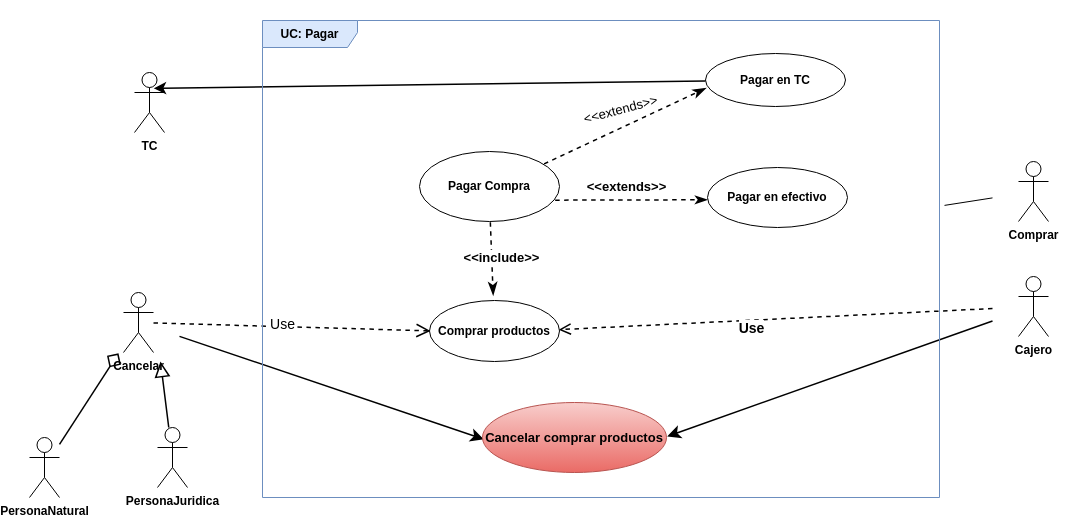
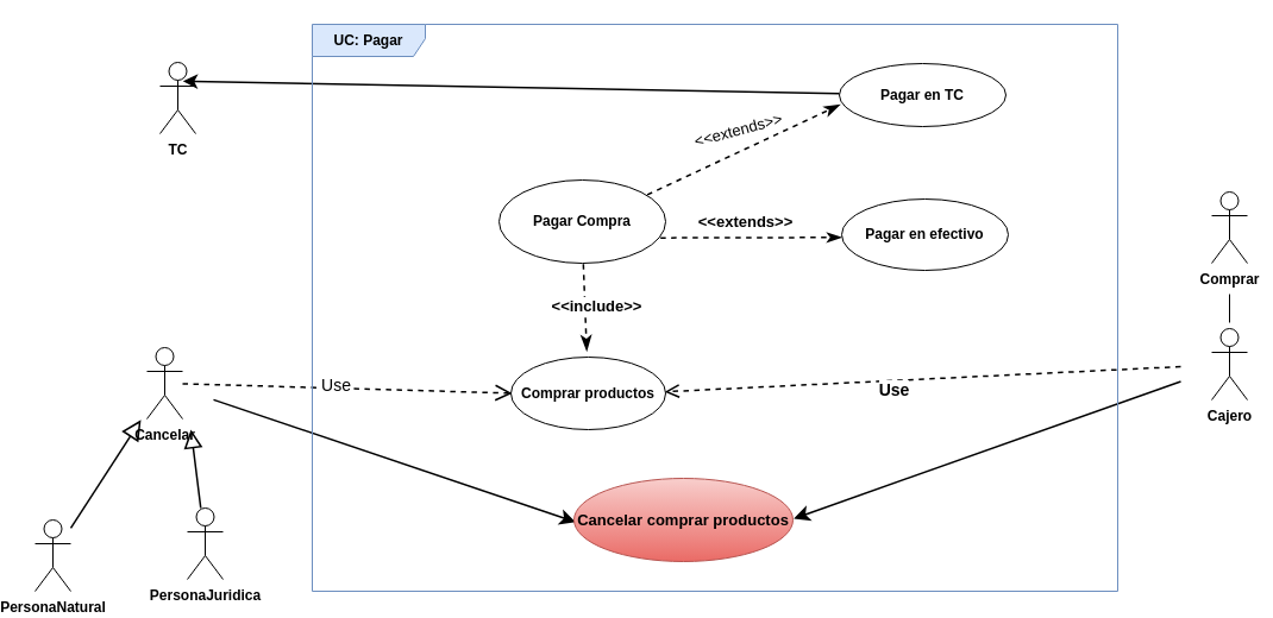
  <mxCell id="0" />
  <mxCell id="1" parent="0" />
  <mxCell id="2" style="edgeStyle=none;html=1;entryX=0.008;entryY=0.498;entryDx=0;entryDy=0;entryPerimeter=0;endArrow=open;endFill=0;dashed=1;jumpSize=11;startSize=10;strokeWidth=1.5;endSize=11;strokeColor=#000000;fontSize=19;fontColor=#000000;fontStyle=1" edge="1" parent="1" source="5" target="16"><mxGeometry relative="1" as="geometry" /></mxCell>
  <mxCell id="3" value="Use" style="edgeLabel;html=1;align=center;verticalAlign=middle;resizable=0;points=[];fontSize=14;" vertex="1" connectable="0" parent="2"><mxGeometry x="-0.111" y="-1" relative="1" as="geometry"><mxPoint x="6" y="-3" as="offset" /></mxGeometry></mxCell>
  <mxCell id="4" style="edgeStyle=none;jumpSize=11;html=1;entryX=0.008;entryY=0.527;entryDx=0;entryDy=0;entryPerimeter=0;strokeColor=#000000;strokeWidth=1.5;fontSize=13;endArrow=classic;endFill=1;startSize=12;endSize=9;sourcePerimeterSpacing=26;targetPerimeterSpacing=5;fontStyle=1" edge="1" parent="1" source="5" target="27"><mxGeometry relative="1" as="geometry" /></mxCell>
  <mxCell id="5" value="Cancelar" style="shape=umlActor;verticalLabelPosition=bottom;verticalAlign=top;html=1;strokeColor=#000000;fontColor=#000000;fontStyle=1" vertex="1" parent="1"><mxGeometry x="114" y="292" width="30" height="60" as="geometry" /></mxCell>
- <mxCell id="6" style="edgeStyle=none;html=1;endArrow=diamond;endFill=0;strokeWidth=1.5;endSize=13;targetPerimeterSpacing=5;strokeColor=#000000;fontStyle=1;" edge="1" parent="1" source="7" target="5"><mxGeometry relative="1" as="geometry" /></mxCell>
+ <mxCell id="6" style="edgeStyle=none;html=1;endArrow=block;endFill=0;strokeWidth=1.5;endSize=13;targetPerimeterSpacing=5;strokeColor=#000000;fontStyle=1" edge="1" parent="1" source="7" target="5"><mxGeometry relative="1" as="geometry" /></mxCell>
  <mxCell id="7" value="PersonaNatural" style="shape=umlActor;verticalLabelPosition=bottom;verticalAlign=top;html=1;strokeColor=#000000;fontColor=#000000;fontStyle=1" vertex="1" parent="1"><mxGeometry x="20" y="437" width="30" height="60" as="geometry" /></mxCell>
  <mxCell id="8" style="edgeStyle=none;jumpSize=11;html=1;strokeWidth=1.5;endArrow=block;endFill=0;startSize=12;sourcePerimeterSpacing=0;targetPerimeterSpacing=0;endSize=12;strokeColor=#000000;fontStyle=1" edge="1" parent="1" source="9"><mxGeometry relative="1" as="geometry"><mxPoint x="151" y="361" as="targetPoint" /></mxGeometry></mxCell>
  <mxCell id="9" value="PersonaJuridica" style="shape=umlActor;verticalLabelPosition=bottom;verticalAlign=top;html=1;strokeColor=#000000;fontColor=#000000;fontStyle=1" vertex="1" parent="1"><mxGeometry x="148" y="427" width="30" height="60" as="geometry" /></mxCell>
- <mxCell id="10" value="TC" style="shape=umlActor;verticalLabelPosition=bottom;verticalAlign=top;html=1;fontColor=#000000;strokeColor=#000000;fontStyle=1" vertex="1" parent="1"><mxGeometry x="125" y="72" width="30" height="60" as="geometry" /></mxCell>
- <mxCell id="11" value="" style="edgeStyle=none;html=1;endArrow=none;endFill=0;targetPerimeterSpacing=5;sourcePerimeterSpacing=26;fontColor=#000000;strokeColor=#000000;fontStyle=1;" edge="1" parent="1" source="12" target="29"><mxGeometry relative="1" as="geometry" /></mxCell>
+ <mxCell id="10" value="TC" style="shape=umlActor;verticalLabelPosition=bottom;verticalAlign=top;html=1;fontColor=#000000;strokeColor=#000000;fontStyle=1" vertex="1" parent="1"><mxGeometry x="125" y="52" width="30" height="60" as="geometry" /></mxCell>
+ <mxCell id="11" value="" style="edgeStyle=none;html=1;endArrow=none;endFill=0;targetPerimeterSpacing=5;sourcePerimeterSpacing=26;fontColor=#000000;strokeColor=#000000;fontStyle=1" edge="1" parent="1" source="12" target="15"><mxGeometry relative="1" as="geometry" /></mxCell>
  <mxCell id="12" value="Comprar" style="shape=umlActor;verticalLabelPosition=bottom;verticalAlign=top;html=1;fontColor=#000000;labelBorderColor=none;strokeColor=#000000;fontStyle=1" vertex="1" parent="1"><mxGeometry x="1009" y="161" width="30" height="60" as="geometry" /></mxCell>
  <mxCell id="13" style="edgeStyle=none;jumpSize=11;html=1;entryX=1.004;entryY=0.484;entryDx=0;entryDy=0;entryPerimeter=0;strokeColor=#000000;strokeWidth=1.5;fontSize=13;endArrow=classic;endFill=1;startSize=12;endSize=9;sourcePerimeterSpacing=26;targetPerimeterSpacing=5;fontStyle=1" edge="1" parent="1" source="15" target="27"><mxGeometry relative="1" as="geometry" /></mxCell>
  <mxCell id="14" style="edgeStyle=none;jumpSize=11;html=1;entryX=0.994;entryY=0.478;entryDx=0;entryDy=0;entryPerimeter=0;strokeColor=#000000;strokeWidth=1.5;fontSize=13;endArrow=open;endFill=0;startSize=12;endSize=9;sourcePerimeterSpacing=26;targetPerimeterSpacing=5;dashed=1;fontColor=#000000;fontStyle=1" edge="1" parent="1" source="15" target="16"><mxGeometry relative="1" as="geometry" /></mxCell>
  <mxCell id="15" value="Cajero" style="shape=umlActor;verticalLabelPosition=bottom;verticalAlign=top;html=1;fillColor=#FFFFFF;fontColor=#000000;labelBorderColor=none;strokeColor=#000000;fontStyle=1" vertex="1" parent="1"><mxGeometry x="1009" y="276" width="30" height="60" as="geometry" /></mxCell>
  <mxCell id="16" value="Comprar productos" style="ellipse;whiteSpace=wrap;html=1;fontStyle=1" vertex="1" parent="1"><mxGeometry x="420" y="300" width="130" height="61" as="geometry" /></mxCell>
  <mxCell id="17" style="edgeStyle=none;jumpSize=11;html=1;strokeColor=#000000;strokeWidth=1.5;fontSize=14;endArrow=classicThin;endFill=1;startSize=12;endSize=9;sourcePerimeterSpacing=26;targetPerimeterSpacing=5;exitX=0.89;exitY=0.177;exitDx=0;exitDy=0;exitPerimeter=0;dashed=1;entryX=0.005;entryY=0.653;entryDx=0;entryDy=0;entryPerimeter=0;fontStyle=1" edge="1" parent="1" source="21" target="23"><mxGeometry relative="1" as="geometry"><mxPoint x="647.018" y="86.127" as="targetPoint" /></mxGeometry></mxCell>
  <mxCell id="18" value="&amp;lt;&amp;lt;extends&amp;gt;&amp;gt;" style="edgeLabel;html=1;align=center;verticalAlign=middle;resizable=0;points=[];fontSize=13;rotation=-15;" vertex="1" connectable="0" parent="17"><mxGeometry x="0.227" relative="1" as="geometry"><mxPoint x="-24" y="-8" as="offset" /></mxGeometry></mxCell>
  <mxCell id="19" style="edgeStyle=none;jumpSize=11;html=1;strokeColor=#000000;strokeWidth=1.5;fontSize=14;endArrow=classicThin;endFill=1;startSize=12;endSize=8;sourcePerimeterSpacing=26;targetPerimeterSpacing=5;exitX=0.969;exitY=0.695;exitDx=0;exitDy=0;exitPerimeter=0;dashed=1;entryX=0;entryY=0.538;entryDx=0;entryDy=0;entryPerimeter=0;fontStyle=1" edge="1" parent="1" source="21" target="24"><mxGeometry relative="1" as="geometry"><mxPoint x="671" y="195.3" as="targetPoint" /><mxPoint x="583" y="178" as="sourcePoint" /></mxGeometry></mxCell>
  <mxCell id="20" value="" style="edgeStyle=none;jumpSize=11;html=1;dashed=1;strokeColor=#000000;strokeWidth=1.5;fontSize=13;endArrow=classicThin;endFill=1;startSize=12;endSize=9;sourcePerimeterSpacing=26;targetPerimeterSpacing=5;exitX=0.506;exitY=1.012;exitDx=0;exitDy=0;exitPerimeter=0;fontStyle=1" edge="1" parent="1" source="21" target="16"><mxGeometry relative="1" as="geometry" /></mxCell>
  <mxCell id="21" value="Pagar Compra" style="ellipse;whiteSpace=wrap;html=1;fontStyle=1" vertex="1" parent="1"><mxGeometry x="410" y="151" width="140" height="70" as="geometry" /></mxCell>
  <mxCell id="22" style="edgeStyle=none;jumpSize=11;html=1;entryX=0.639;entryY=0.264;entryDx=0;entryDy=0;entryPerimeter=0;strokeColor=#000000;strokeWidth=1.5;fontSize=13;endArrow=classic;endFill=1;startSize=12;endSize=8;sourcePerimeterSpacing=0;targetPerimeterSpacing=0;fontStyle=1" edge="1" parent="1" source="23" target="10"><mxGeometry relative="1" as="geometry" /></mxCell>
  <mxCell id="23" value="Pagar en TC" style="ellipse;whiteSpace=wrap;html=1;labelBackgroundColor=none;fontStyle=1" vertex="1" parent="1"><mxGeometry x="696" y="53" width="140" height="53" as="geometry" /></mxCell>
  <mxCell id="24" value="Pagar en efectivo" style="ellipse;whiteSpace=wrap;html=1;fontStyle=1" vertex="1" parent="1"><mxGeometry x="698" y="167" width="140" height="60" as="geometry" /></mxCell>
  <mxCell id="25" value="&amp;lt;&amp;lt;extends&amp;gt;&amp;gt;" style="edgeLabel;html=1;align=center;verticalAlign=middle;resizable=0;points=[];fontSize=13;rotation=0;fontStyle=1" vertex="1" connectable="0" parent="1"><mxGeometry x="594.004" y="197.002" as="geometry"><mxPoint x="22.854" y="-11.3" as="offset" /></mxGeometry></mxCell>
  <mxCell id="26" value="&amp;lt;&amp;lt;include&amp;gt;&amp;gt;" style="edgeLabel;html=1;align=center;verticalAlign=middle;resizable=0;points=[];fontSize=13;rotation=0;fontStyle=1" vertex="1" connectable="0" parent="1"><mxGeometry x="469.004" y="268.002" as="geometry"><mxPoint x="22.854" y="-11.3" as="offset" /></mxGeometry></mxCell>
  <mxCell id="27" value="Cancelar comprar productos" style="ellipse;whiteSpace=wrap;html=1;fontSize=13;fillColor=#f8cecc;strokeColor=#b85450;gradientColor=#ea6b66;fontStyle=1" vertex="1" parent="1"><mxGeometry x="473" y="402" width="184" height="70" as="geometry" /></mxCell>
  <mxCell id="28" value="Use" style="edgeLabel;html=1;align=center;verticalAlign=middle;resizable=0;points=[];fontSize=14;fontStyle=1" vertex="1" connectable="0" parent="1"><mxGeometry x="322.974" y="336.635" as="geometry"><mxPoint x="419" y="-9" as="offset" /></mxGeometry></mxCell>
  <mxCell id="29" value="UC: Pagar" style="shape=umlFrame;whiteSpace=wrap;html=1;fillColor=#dae8fc;strokeColor=#6c8ebf;width=95;height=27;fontStyle=1" vertex="1" parent="1"><mxGeometry x="253" y="20" width="677" height="477" as="geometry" /></mxCell>
